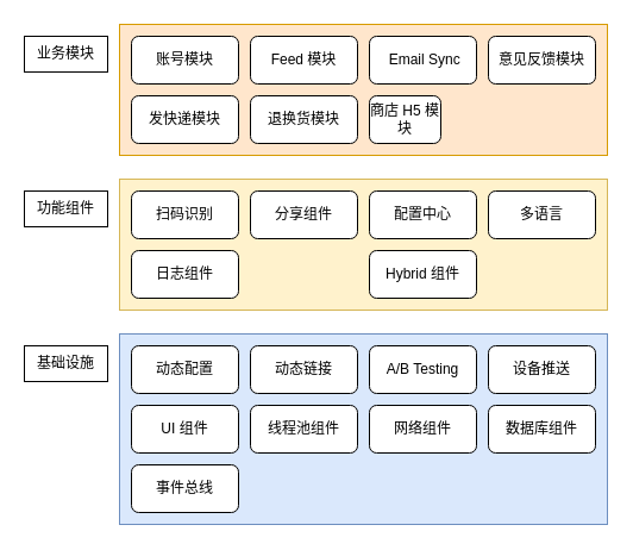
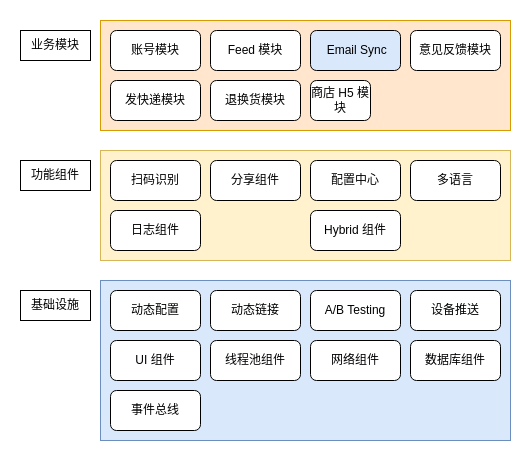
  <mxCell id="0" />
  <mxCell id="1" parent="0" />
  <mxCell id="2" value="" style="rounded=0;whiteSpace=wrap;html=1;fillColor=#ffe6cc;strokeColor=#d79b00;" vertex="1" parent="1"><mxGeometry x="100" y="20" width="410" height="110" as="geometry" /></mxCell>
  <mxCell id="3" value="" style="rounded=0;whiteSpace=wrap;html=1;fillColor=#fff2cc;strokeColor=#d6b656;" vertex="1" parent="1"><mxGeometry x="100" y="150" width="410" height="110" as="geometry" /></mxCell>
  <mxCell id="4" value="" style="rounded=0;whiteSpace=wrap;html=1;fillColor=#dae8fc;strokeColor=#6c8ebf;" vertex="1" parent="1"><mxGeometry x="100" y="280" width="410" height="160" as="geometry" /></mxCell>
  <mxCell id="5" value="账号模块" style="rounded=1;whiteSpace=wrap;html=1;" vertex="1" parent="1"><mxGeometry x="110" y="30" width="90" height="40" as="geometry" /></mxCell>
  <mxCell id="6" value="Feed 模块" style="rounded=1;whiteSpace=wrap;html=1;" vertex="1" parent="1"><mxGeometry x="210" y="30" width="90" height="40" as="geometry" /></mxCell>
- <mxCell id="7" value="&amp;nbsp;Email Sync" style="rounded=1;whiteSpace=wrap;html=1;" vertex="1" parent="1"><mxGeometry x="310" y="30" width="90" height="40" as="geometry" /></mxCell>
+ <mxCell id="7" value="&amp;nbsp;Email Sync" style="rounded=1;whiteSpace=wrap;html=1;fillColor=#dae8fc;" vertex="1" parent="1"><mxGeometry x="310" y="30" width="90" height="40" as="geometry" /></mxCell>
  <mxCell id="8" value="意见反馈模块" style="rounded=1;whiteSpace=wrap;html=1;" vertex="1" parent="1"><mxGeometry x="410" y="30" width="90" height="40" as="geometry" /></mxCell>
  <mxCell id="9" value="扫码识别" style="rounded=1;whiteSpace=wrap;html=1;" vertex="1" parent="1"><mxGeometry x="110" y="160" width="90" height="40" as="geometry" /></mxCell>
  <mxCell id="10" value="分享组件" style="rounded=1;whiteSpace=wrap;html=1;" vertex="1" parent="1"><mxGeometry x="210" y="160" width="90" height="40" as="geometry" /></mxCell>
  <mxCell id="11" value="配置中心" style="rounded=1;whiteSpace=wrap;html=1;" vertex="1" parent="1"><mxGeometry x="310" y="160" width="90" height="40" as="geometry" /></mxCell>
  <mxCell id="12" value="多语言" style="rounded=1;whiteSpace=wrap;html=1;" vertex="1" parent="1"><mxGeometry x="410" y="160" width="90" height="40" as="geometry" /></mxCell>
  <mxCell id="13" value="动态配置" style="rounded=1;whiteSpace=wrap;html=1;" vertex="1" parent="1"><mxGeometry x="110" y="290" width="90" height="40" as="geometry" /></mxCell>
  <mxCell id="14" value="事件总线" style="rounded=1;whiteSpace=wrap;html=1;" vertex="1" parent="1"><mxGeometry x="110" y="390" width="90" height="40" as="geometry" /></mxCell>
  <mxCell id="15" value="网络组件" style="rounded=1;whiteSpace=wrap;html=1;" vertex="1" parent="1"><mxGeometry x="310" y="340" width="90" height="40" as="geometry" /></mxCell>
  <mxCell id="16" value="数据库组件" style="rounded=1;whiteSpace=wrap;html=1;" vertex="1" parent="1"><mxGeometry x="410" y="340" width="90" height="40" as="geometry" /></mxCell>
  <mxCell id="17" value="UI 组件" style="rounded=1;whiteSpace=wrap;html=1;" vertex="1" parent="1"><mxGeometry x="110" y="340" width="90" height="40" as="geometry" /></mxCell>
  <mxCell id="18" value="线程池组件" style="rounded=1;whiteSpace=wrap;html=1;" vertex="1" parent="1"><mxGeometry x="210" y="340" width="90" height="40" as="geometry" /></mxCell>
  <mxCell id="19" value="日志组件" style="rounded=1;whiteSpace=wrap;html=1;" vertex="1" parent="1"><mxGeometry x="110" y="210" width="90" height="40" as="geometry" /></mxCell>
  <mxCell id="20" value="动态链接" style="rounded=1;whiteSpace=wrap;html=1;" vertex="1" parent="1"><mxGeometry x="210" y="290" width="90" height="40" as="geometry" /></mxCell>
  <mxCell id="21" value="A/B Testing" style="rounded=1;whiteSpace=wrap;html=1;" vertex="1" parent="1"><mxGeometry x="310" y="290" width="90" height="40" as="geometry" /></mxCell>
  <mxCell id="22" value="设备推送" style="rounded=1;whiteSpace=wrap;html=1;" vertex="1" parent="1"><mxGeometry x="410" y="290" width="90" height="40" as="geometry" /></mxCell>
  <mxCell id="23" value="业务模块" style="rounded=0;whiteSpace=wrap;html=1;" vertex="1" parent="1"><mxGeometry x="20" y="30" width="70" height="30" as="geometry" /></mxCell>
  <mxCell id="24" value="功能组件" style="rounded=0;whiteSpace=wrap;html=1;" vertex="1" parent="1"><mxGeometry x="20" y="160" width="70" height="30" as="geometry" /></mxCell>
  <mxCell id="25" value="基础设施" style="rounded=0;whiteSpace=wrap;html=1;" vertex="1" parent="1"><mxGeometry x="20" y="290" width="70" height="30" as="geometry" /></mxCell>
  <mxCell id="26" value="发快递模块" style="rounded=1;whiteSpace=wrap;html=1;" vertex="1" parent="1"><mxGeometry x="110" y="80" width="90" height="40" as="geometry" /></mxCell>
  <mxCell id="27" value="退换货模块" style="rounded=1;whiteSpace=wrap;html=1;" vertex="1" parent="1"><mxGeometry x="210" y="80" width="90" height="40" as="geometry" /></mxCell>
  <mxCell id="28" value="商店 H5 模块" style="rounded=1;whiteSpace=wrap;html=1;" vertex="1" parent="1"><mxGeometry x="310" y="80" width="60" height="40" as="geometry" /></mxCell>
  <mxCell id="29" value="Hybrid 组件" style="rounded=1;whiteSpace=wrap;html=1;" vertex="1" parent="1"><mxGeometry x="310" y="210" width="90" height="40" as="geometry" /></mxCell>
